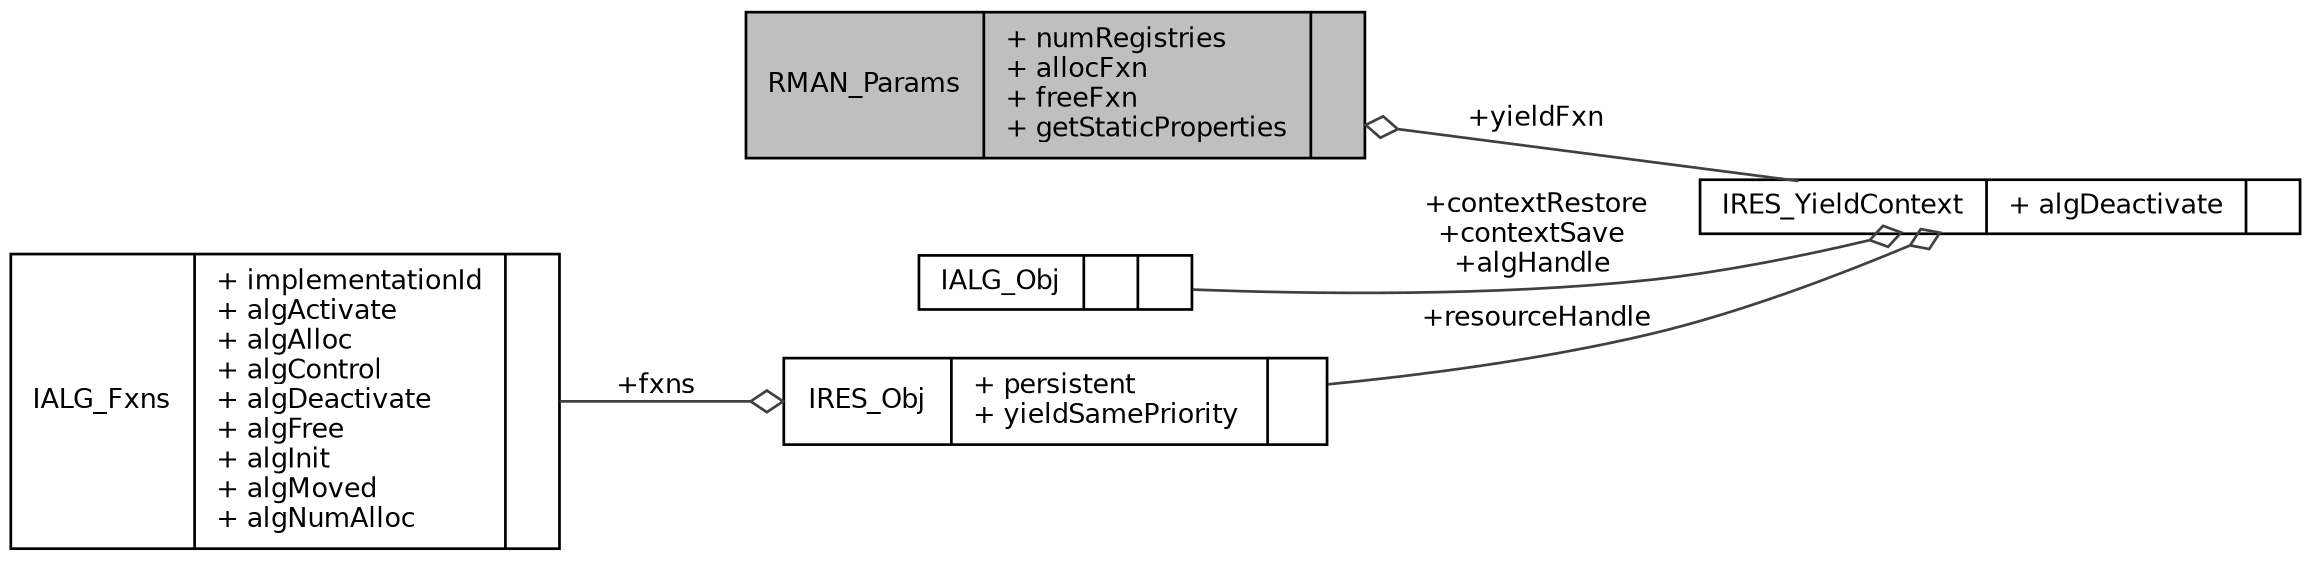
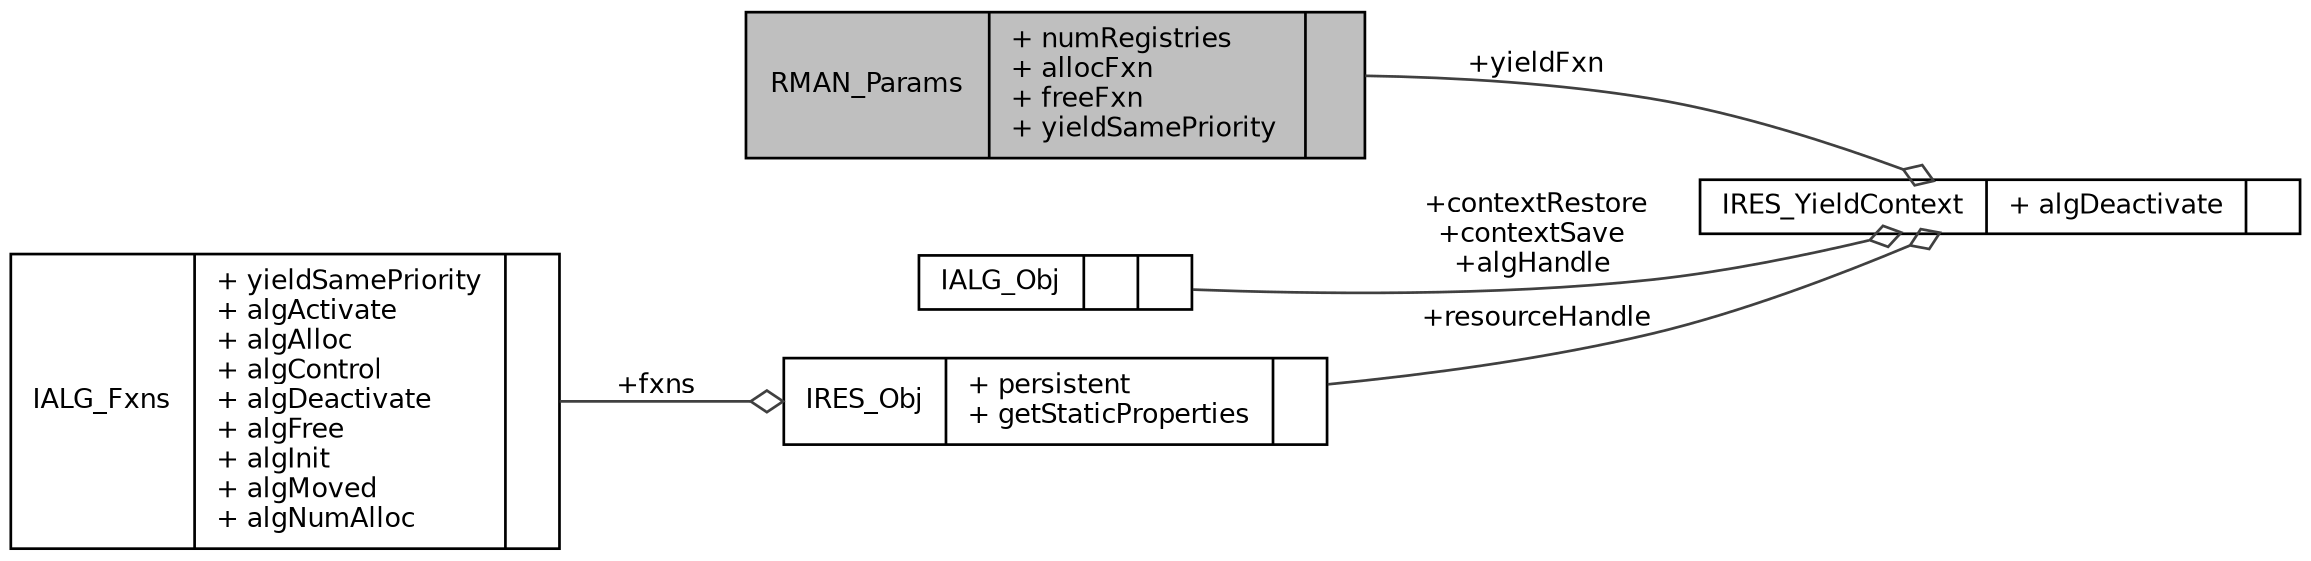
  digraph {
    rankdir=LR
    node [color=black fillcolor=white fontname=Helvetica fontsize=10 shape=record style=filled]
    edge [arrowhead=odiamond color=grey25 fontname=Helvetica fontsize=10 labelfontname=Helvetica labelfontsize=10 style=solid]
-   n1 [fillcolor=grey75 fontcolor=black height=0.2 label="{RMAN_Params\n|+ numRegistries\l+ allocFxn\l+ freeFxn\l+ getStaticProperties\l|}" width=0.4]
+   n1 [fillcolor=grey75 fontcolor=black height=0.2 label="{RMAN_Params\n|+ numRegistries\l+ allocFxn\l+ freeFxn\l+ yieldSamePriority\l|}" width=0.4]
    n2 [height=0.2 label="{IRES_YieldContext\n|+ algDeactivate\l|}" width=0.4]
    n3 [height=0.2 label="{IALG_Obj\n||}" width=0.4]
-   n4 [height=0.2 label="{IALG_Fxns\n|+ implementationId\l+ algActivate\l+ algAlloc\l+ algControl\l+ algDeactivate\l+ algFree\l+ algInit\l+ algMoved\l+ algNumAlloc\l|}" width=0.4]
-   n5 [height=0.2 label="{IRES_Obj\n|+ persistent\l+ yieldSamePriority\l|}" width=0.4]
-   n2 -> n1 [label=" +yieldFxn"]
+   n4 [height=0.2 label="{IALG_Fxns\n|+ yieldSamePriority\l+ algActivate\l+ algAlloc\l+ algControl\l+ algDeactivate\l+ algFree\l+ algInit\l+ algMoved\l+ algNumAlloc\l|}" width=0.4]
+   n5 [height=0.2 label="{IRES_Obj\n|+ persistent\l+ getStaticProperties\l|}" width=0.4]
+   n1 -> n2 [label=" +yieldFxn"]
    n3 -> n2 [label=" +contextRestore\n+contextSave\n+algHandle"]
    n4 -> n5 [label=" +fxns"]
    n5 -> n2 [label=" +resourceHandle"]
  }
